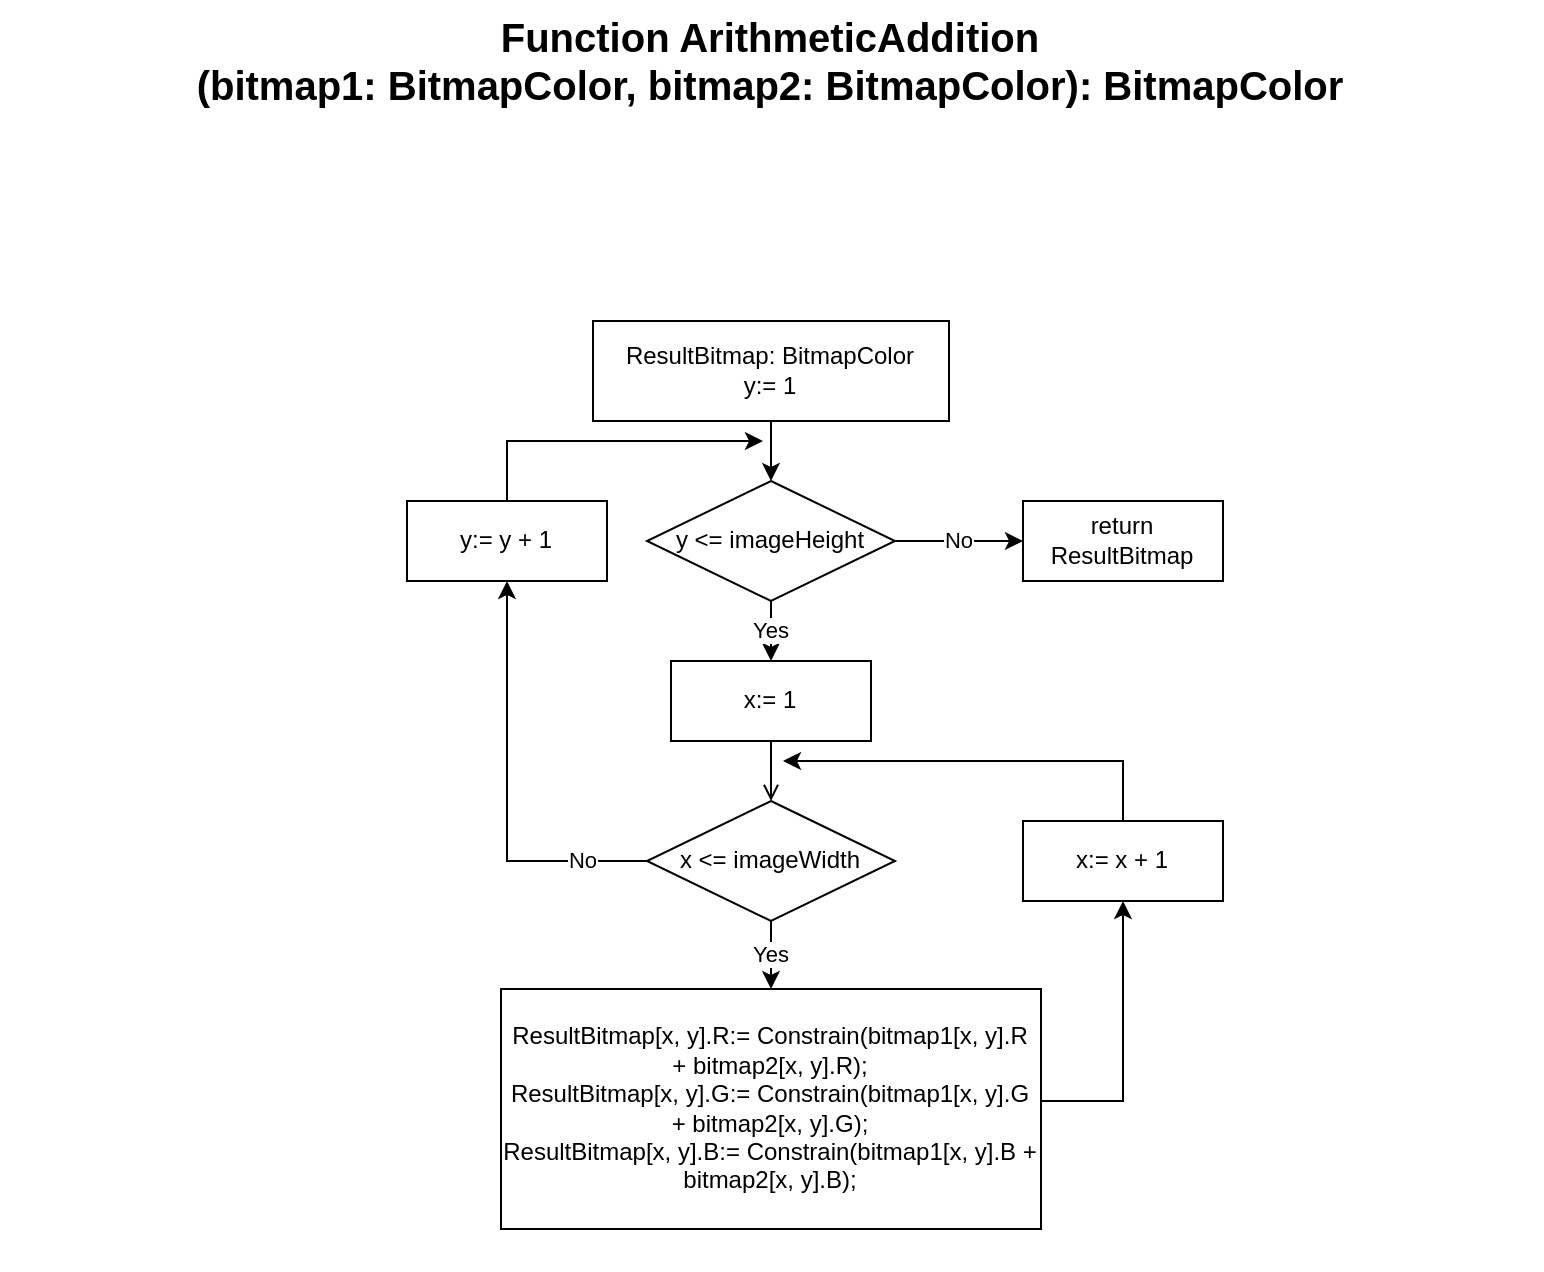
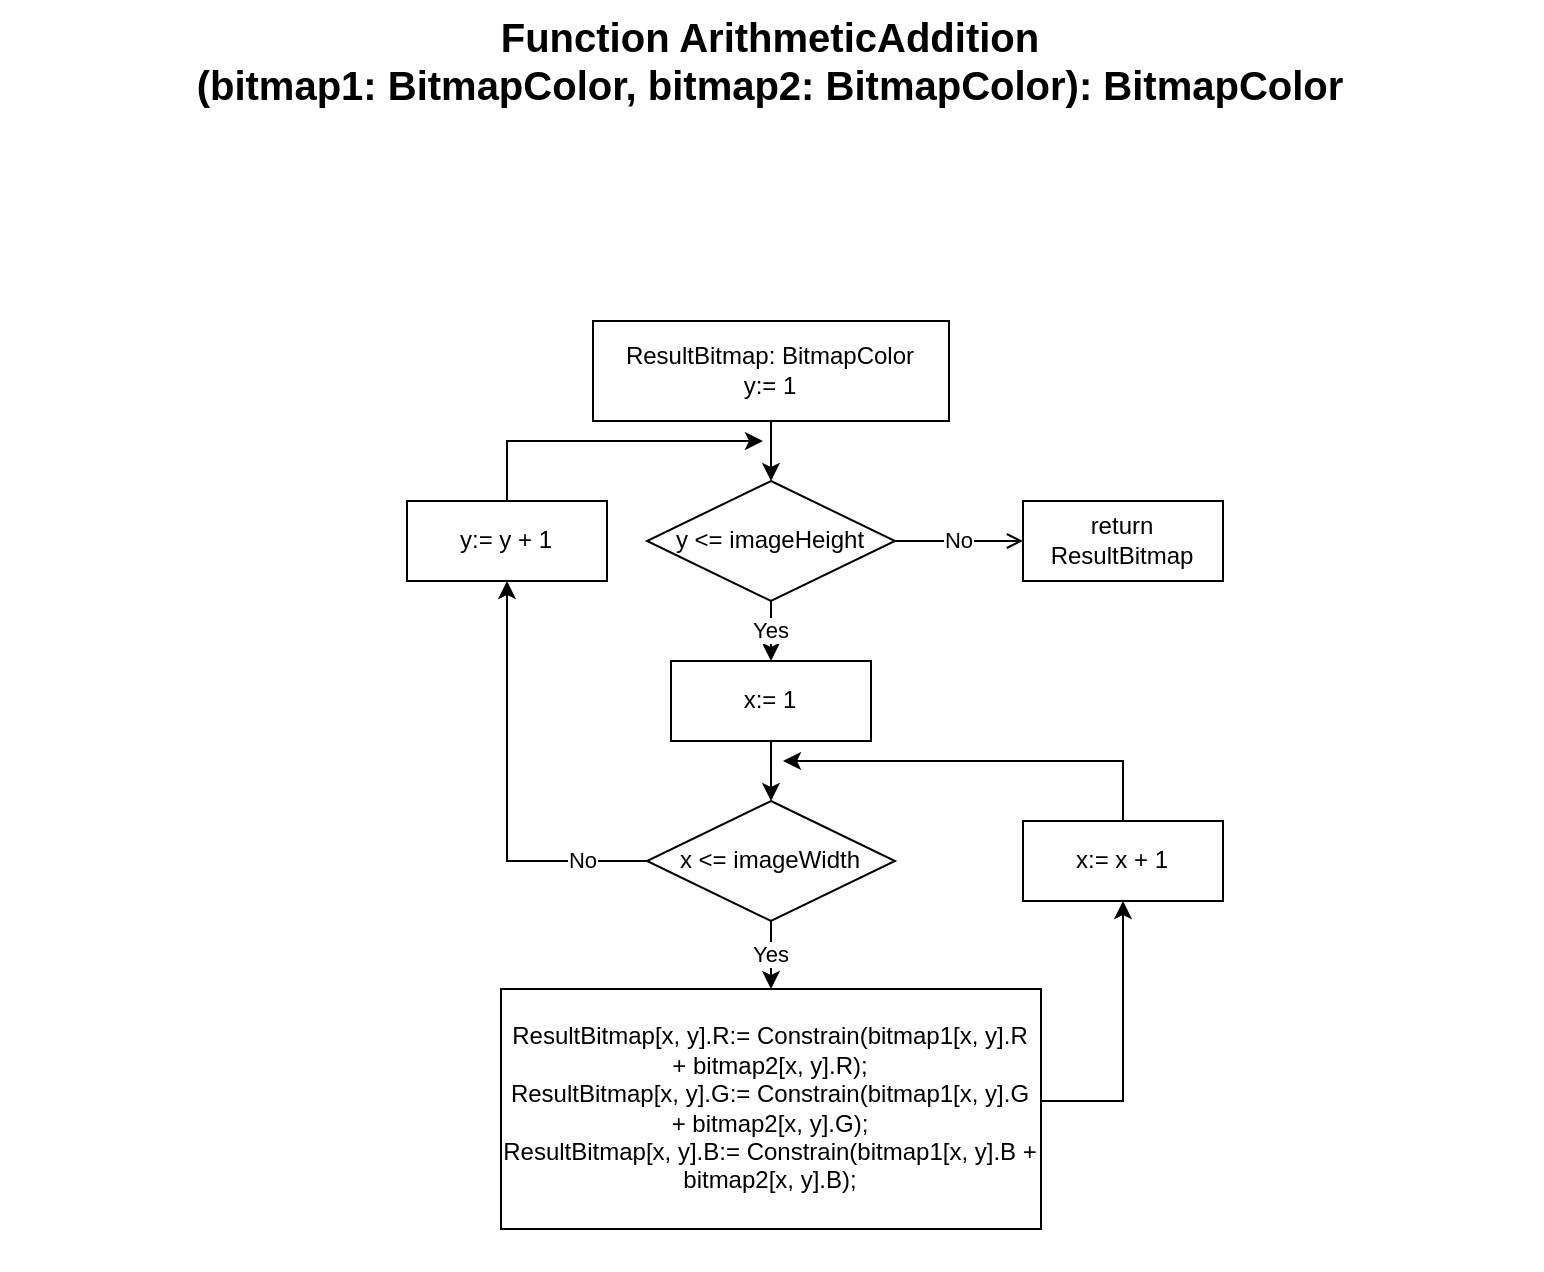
  <mxCell id="0" />
  <mxCell id="1" parent="0" />
  <mxCell id="2" value="&lt;font style=&quot;font-size: 20px&quot;&gt;&lt;b&gt;Function ArithmeticAddition&lt;br&gt;(bitmap1: BitmapColor, bitmap2:&amp;nbsp;&lt;/b&gt;&lt;b&gt;BitmapColor&lt;/b&gt;&lt;b&gt;): BitmapColor&lt;/b&gt;&lt;/font&gt;" style="text;html=1;strokeColor=none;fillColor=none;align=center;verticalAlign=middle;whiteSpace=wrap;rounded=0;" vertex="1" parent="1"><mxGeometry x="20" y="20" width="730" height="20" as="geometry" /></mxCell>
  <mxCell id="3" value="" style="edgeStyle=orthogonalEdgeStyle;rounded=0;orthogonalLoop=1;jettySize=auto;html=1;" edge="1" parent="1" source="4" target="7"><mxGeometry relative="1" as="geometry" /></mxCell>
  <mxCell id="4" value="ResultBitmap: BitmapColor&lt;br&gt;y:= 1" style="rounded=0;whiteSpace=wrap;html=1;" vertex="1" parent="1"><mxGeometry x="296" y="160" width="178" height="50" as="geometry" /></mxCell>
  <mxCell id="5" value="Yes" style="edgeStyle=orthogonalEdgeStyle;rounded=0;orthogonalLoop=1;jettySize=auto;html=1;" edge="1" parent="1" source="7" target="9"><mxGeometry relative="1" as="geometry" /></mxCell>
- <mxCell id="6" value="No" style="edgeStyle=orthogonalEdgeStyle;rounded=0;orthogonalLoop=1;jettySize=auto;html=1;" edge="1" parent="1" source="7" target="19"><mxGeometry relative="1" as="geometry" /></mxCell>
+ <mxCell id="6" value="No" style="edgeStyle=orthogonalEdgeStyle;rounded=0;orthogonalLoop=1;jettySize=auto;html=1;endArrow=open;" edge="1" parent="1" source="7" target="19"><mxGeometry relative="1" as="geometry" /></mxCell>
  <mxCell id="7" value="y &amp;lt;= imageHeight" style="rhombus;whiteSpace=wrap;html=1;" vertex="1" parent="1"><mxGeometry x="323" y="240" width="124" height="60" as="geometry" /></mxCell>
- <mxCell id="8" value="" style="edgeStyle=orthogonalEdgeStyle;rounded=0;orthogonalLoop=1;jettySize=auto;html=1;endArrow=open;" edge="1" parent="1" source="9" target="12"><mxGeometry relative="1" as="geometry" /></mxCell>
+ <mxCell id="8" value="" style="edgeStyle=orthogonalEdgeStyle;rounded=0;orthogonalLoop=1;jettySize=auto;html=1;" edge="1" parent="1" source="9" target="12"><mxGeometry relative="1" as="geometry" /></mxCell>
  <mxCell id="9" value="x:= 1" style="rounded=0;whiteSpace=wrap;html=1;" vertex="1" parent="1"><mxGeometry x="335" y="330" width="100" height="40" as="geometry" /></mxCell>
  <mxCell id="10" value="Yes" style="edgeStyle=orthogonalEdgeStyle;rounded=0;orthogonalLoop=1;jettySize=auto;html=1;" edge="1" parent="1" source="12" target="14"><mxGeometry relative="1" as="geometry" /></mxCell>
  <mxCell id="11" value="No" style="edgeStyle=orthogonalEdgeStyle;rounded=0;orthogonalLoop=1;jettySize=auto;html=1;entryX=0.5;entryY=1;entryDx=0;entryDy=0;" edge="1" parent="1" source="12" target="18"><mxGeometry x="-0.695" relative="1" as="geometry"><mxPoint as="offset" /></mxGeometry></mxCell>
  <mxCell id="12" value="x &amp;lt;= imageWidth" style="rhombus;whiteSpace=wrap;html=1;" vertex="1" parent="1"><mxGeometry x="323" y="400" width="124" height="60" as="geometry" /></mxCell>
  <mxCell id="13" style="edgeStyle=orthogonalEdgeStyle;rounded=0;orthogonalLoop=1;jettySize=auto;html=1;entryX=0.5;entryY=1;entryDx=0;entryDy=0;" edge="1" parent="1" source="14" target="16"><mxGeometry relative="1" as="geometry"><Array as="points"><mxPoint x="561" y="550" /></Array></mxGeometry></mxCell>
  <mxCell id="14" value="&lt;div&gt;ResultBitmap[x, y].R:= Constrain(bitmap1[x, y].R + bitmap2[x, y].R);&lt;/div&gt;&lt;div&gt;ResultBitmap[x, y].G:= Constrain(bitmap1[x, y].G + bitmap2[x, y].G);&lt;/div&gt;&lt;div&gt;ResultBitmap[x, y].B:= Constrain(bitmap1[x, y].B + bitmap2[x, y].B);&lt;/div&gt;" style="rounded=0;whiteSpace=wrap;html=1;" vertex="1" parent="1"><mxGeometry x="250" y="494" width="270" height="120" as="geometry" /></mxCell>
  <mxCell id="15" style="edgeStyle=orthogonalEdgeStyle;rounded=0;orthogonalLoop=1;jettySize=auto;html=1;" edge="1" parent="1" source="16"><mxGeometry relative="1" as="geometry"><mxPoint x="391" y="380" as="targetPoint" /><Array as="points"><mxPoint x="561" y="380" /></Array></mxGeometry></mxCell>
  <mxCell id="16" value="x:= x + 1" style="rounded=0;whiteSpace=wrap;html=1;" vertex="1" parent="1"><mxGeometry x="511" y="410" width="100" height="40" as="geometry" /></mxCell>
  <mxCell id="17" style="edgeStyle=orthogonalEdgeStyle;rounded=0;orthogonalLoop=1;jettySize=auto;html=1;" edge="1" parent="1" source="18"><mxGeometry relative="1" as="geometry"><mxPoint x="381" y="220" as="targetPoint" /><Array as="points"><mxPoint x="253" y="220" /></Array></mxGeometry></mxCell>
  <mxCell id="18" value="y:= y + 1" style="rounded=0;whiteSpace=wrap;html=1;" vertex="1" parent="1"><mxGeometry x="203" y="250" width="100" height="40" as="geometry" /></mxCell>
  <mxCell id="19" value="return ResultBitmap" style="rounded=0;whiteSpace=wrap;html=1;" vertex="1" parent="1"><mxGeometry x="511" y="250" width="100" height="40" as="geometry" /></mxCell>
